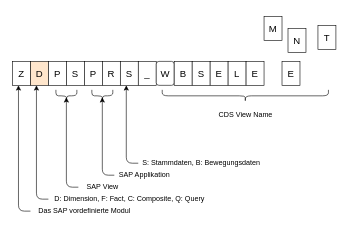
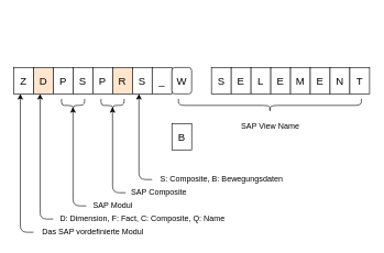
  <mxCell id="0" />
  <mxCell id="1" parent="0" />
  <mxCell id="2" value="&lt;font style=&quot;font-size: 16px&quot;&gt;Z&lt;/font&gt;" style="rounded=0;whiteSpace=wrap;html=1;" parent="1" vertex="1"><mxGeometry x="20" y="102" width="30" height="40" as="geometry" /></mxCell>
  <mxCell id="3" value="&lt;font style=&quot;font-size: 16px&quot;&gt;D&lt;/font&gt;" style="rounded=0;whiteSpace=wrap;html=1;fillColor=#ffe6cc;" parent="1" vertex="1"><mxGeometry x="50" y="102" width="30" height="40" as="geometry" /></mxCell>
  <mxCell id="4" value="&lt;font style=&quot;font-size: 16px&quot;&gt;P&lt;/font&gt;" style="rounded=0;whiteSpace=wrap;html=1;" parent="1" vertex="1"><mxGeometry x="80" y="102" width="30" height="40" as="geometry" /></mxCell>
  <mxCell id="5" value="&lt;font style=&quot;font-size: 16px&quot;&gt;S&lt;/font&gt;" style="rounded=0;whiteSpace=wrap;html=1;" parent="1" vertex="1"><mxGeometry x="110" y="102" width="30" height="40" as="geometry" /></mxCell>
  <mxCell id="6" value="&lt;font style=&quot;font-size: 16px&quot;&gt;P&lt;/font&gt;" style="rounded=0;whiteSpace=wrap;html=1;" parent="1" vertex="1"><mxGeometry x="140" y="102" width="30" height="40" as="geometry" /></mxCell>
- <mxCell id="7" value="&lt;font style=&quot;font-size: 16px&quot;&gt;R&lt;/font&gt;" style="rounded=0;whiteSpace=wrap;html=1;" parent="1" vertex="1"><mxGeometry x="170" y="102" width="30" height="40" as="geometry" /></mxCell>
+ <mxCell id="7" value="&lt;font style=&quot;font-size: 16px&quot;&gt;R&lt;/font&gt;" style="rounded=0;whiteSpace=wrap;html=1;fillColor=#ffe6cc;" parent="1" vertex="1"><mxGeometry x="170" y="102" width="30" height="40" as="geometry" /></mxCell>
  <mxCell id="8" value="&lt;font style=&quot;font-size: 16px&quot;&gt;S&lt;/font&gt;" style="rounded=0;whiteSpace=wrap;html=1;" parent="1" vertex="1"><mxGeometry x="200" y="102" width="30" height="40" as="geometry" /></mxCell>
  <mxCell id="9" value="&lt;font style=&quot;font-size: 16px&quot;&gt;_&lt;/font&gt;" style="rounded=0;whiteSpace=wrap;html=1;" parent="1" vertex="1"><mxGeometry x="230" y="102" width="30" height="40" as="geometry" /></mxCell>
  <mxCell id="10" value="&lt;font style=&quot;font-size: 16px&quot;&gt;W&lt;/font&gt;" style="whiteSpace=wrap;html=1;rounded=1;" parent="1" vertex="1"><mxGeometry x="260" y="102" width="30" height="40" as="geometry" /></mxCell>
- <mxCell id="11" value="&lt;font style=&quot;font-size: 16px&quot;&gt;B&lt;/font&gt;" style="rounded=0;whiteSpace=wrap;html=1;" parent="1" vertex="1"><mxGeometry x="290" y="102" width="30" height="40" as="geometry" /></mxCell>
+ <mxCell id="11" value="&lt;font style=&quot;font-size: 16px&quot;&gt;B&lt;/font&gt;" style="rounded=0;whiteSpace=wrap;html=1;" parent="1" vertex="1"><mxGeometry x="260" y="187" width="30" height="40" as="geometry" /></mxCell>
  <mxCell id="12" value="&lt;font style=&quot;font-size: 16px&quot;&gt;S&lt;/font&gt;" style="rounded=0;whiteSpace=wrap;html=1;" parent="1" vertex="1"><mxGeometry x="320" y="102" width="30" height="40" as="geometry" /></mxCell>
  <mxCell id="13" value="&lt;font style=&quot;font-size: 16px&quot;&gt;E&lt;/font&gt;" style="rounded=0;whiteSpace=wrap;html=1;" parent="1" vertex="1"><mxGeometry x="350" y="102" width="30" height="40" as="geometry" /></mxCell>
  <mxCell id="14" value="&lt;font style=&quot;font-size: 16px&quot;&gt;L&lt;/font&gt;" style="rounded=0;whiteSpace=wrap;html=1;" parent="1" vertex="1"><mxGeometry x="380" y="102" width="30" height="40" as="geometry" /></mxCell>
  <mxCell id="15" value="&lt;font style=&quot;font-size: 16px&quot;&gt;E&lt;/font&gt;" style="rounded=0;whiteSpace=wrap;html=1;" parent="1" vertex="1"><mxGeometry x="410" y="102" width="30" height="40" as="geometry" /></mxCell>
- <mxCell id="16" value="&lt;font style=&quot;font-size: 16px&quot;&gt;M&lt;/font&gt;" style="rounded=0;whiteSpace=wrap;html=1;" parent="1" vertex="1"><mxGeometry x="440" y="27" width="30" height="40" as="geometry" /></mxCell>
+ <mxCell id="16" value="&lt;font style=&quot;font-size: 16px&quot;&gt;M&lt;/font&gt;" style="rounded=0;whiteSpace=wrap;html=1;" parent="1" vertex="1"><mxGeometry x="440" y="102" width="30" height="40" as="geometry" /></mxCell>
  <mxCell id="17" value="&lt;font style=&quot;font-size: 16px&quot;&gt;E&lt;/font&gt;" style="rounded=0;whiteSpace=wrap;html=1;" parent="1" vertex="1"><mxGeometry x="470" y="102" width="30" height="40" as="geometry" /></mxCell>
- <mxCell id="18" value="&lt;font style=&quot;font-size: 16px&quot;&gt;N&lt;/font&gt;" style="rounded=0;whiteSpace=wrap;html=1;" parent="1" vertex="1"><mxGeometry x="480" y="47" width="30" height="40" as="geometry" /></mxCell>
- <mxCell id="19" value="&lt;font style=&quot;font-size: 16px&quot;&gt;T&lt;/font&gt;" style="rounded=0;whiteSpace=wrap;html=1;" parent="1" vertex="1"><mxGeometry x="530" y="42" width="30" height="40" as="geometry" /></mxCell>
+ <mxCell id="18" value="&lt;font style=&quot;font-size: 16px&quot;&gt;N&lt;/font&gt;" style="rounded=0;whiteSpace=wrap;html=1;" parent="1" vertex="1"><mxGeometry x="500" y="102" width="30" height="40" as="geometry" /></mxCell>
+ <mxCell id="19" value="&lt;font style=&quot;font-size: 16px&quot;&gt;T&lt;/font&gt;" style="rounded=0;whiteSpace=wrap;html=1;" parent="1" vertex="1"><mxGeometry x="530" y="102" width="30" height="40" as="geometry" /></mxCell>
  <mxCell id="20" value="" style="edgeStyle=segmentEdgeStyle;endArrow=classic;html=1;" parent="1" edge="1"><mxGeometry width="50" height="50" relative="1" as="geometry"><mxPoint x="50" y="352" as="sourcePoint" /><mxPoint x="30" y="142" as="targetPoint" /><Array as="points"><mxPoint x="30" y="352" /></Array></mxGeometry></mxCell>
  <mxCell id="21" value="" style="edgeStyle=segmentEdgeStyle;endArrow=classic;html=1;" parent="1" edge="1"><mxGeometry width="50" height="50" relative="1" as="geometry"><mxPoint x="80" y="332" as="sourcePoint" /><mxPoint x="60" y="142" as="targetPoint" /><Array as="points"><mxPoint x="80" y="332" /><mxPoint x="60" y="332" /></Array></mxGeometry></mxCell>
  <mxCell id="22" value="" style="shape=curlyBracket;whiteSpace=wrap;html=1;rounded=1;flipH=1;rotation=90;" parent="1" vertex="1"><mxGeometry x="100" y="142" width="20" height="35" as="geometry" /></mxCell>
  <mxCell id="23" value="" style="edgeStyle=segmentEdgeStyle;endArrow=classic;html=1;" parent="1" edge="1"><mxGeometry width="50" height="50" relative="1" as="geometry"><mxPoint x="130" y="312" as="sourcePoint" /><mxPoint x="110" y="162" as="targetPoint" /><Array as="points"><mxPoint x="130" y="312" /><mxPoint x="110" y="312" /></Array></mxGeometry></mxCell>
  <mxCell id="24" value="" style="shape=curlyBracket;whiteSpace=wrap;html=1;rounded=1;flipH=1;rotation=90;" parent="1" vertex="1"><mxGeometry x="160" y="142" width="20" height="35" as="geometry" /></mxCell>
  <mxCell id="25" value="" style="edgeStyle=segmentEdgeStyle;endArrow=classic;html=1;" parent="1" edge="1"><mxGeometry width="50" height="50" relative="1" as="geometry"><mxPoint x="190" y="292" as="sourcePoint" /><mxPoint x="170" y="162" as="targetPoint" /><Array as="points"><mxPoint x="190" y="292" /><mxPoint x="170" y="292" /></Array></mxGeometry></mxCell>
  <mxCell id="26" value="" style="edgeStyle=segmentEdgeStyle;endArrow=classic;html=1;" parent="1" edge="1"><mxGeometry width="50" height="50" relative="1" as="geometry"><mxPoint x="230" y="272" as="sourcePoint" /><mxPoint x="210" y="142" as="targetPoint" /><Array as="points"><mxPoint x="230" y="272" /><mxPoint x="210" y="272" /></Array></mxGeometry></mxCell>
  <mxCell id="27" value="" style="shape=curlyBracket;whiteSpace=wrap;html=1;rounded=1;flipH=1;rotation=90;" parent="1" vertex="1"><mxGeometry x="398.75" y="20.75" width="20" height="277.5" as="geometry" /></mxCell>
  <mxCell id="28" value="Das SAP vordefinierte Modul" style="text;html=1;align=center;verticalAlign=middle;resizable=0;points=[];autosize=1;strokeColor=none;" parent="1" vertex="1"><mxGeometry x="50" y="342" width="180" height="20" as="geometry" /></mxCell>
- <mxCell id="29" value="D: Dimension, F: Fact, C: Composite, Q: Query" style="text;html=1;align=center;verticalAlign=middle;resizable=0;points=[];autosize=1;strokeColor=none;" parent="1" vertex="1"><mxGeometry x="80" y="322" width="270" height="20" as="geometry" /></mxCell>
- <mxCell id="30" value="SAP View" style="text;html=1;align=center;verticalAlign=middle;resizable=0;points=[];autosize=1;strokeColor=none;" parent="1" vertex="1"><mxGeometry x="130" y="302" width="80" height="20" as="geometry" /></mxCell>
- <mxCell id="31" value="SAP Applikation" style="text;html=1;align=center;verticalAlign=middle;resizable=0;points=[];autosize=1;strokeColor=none;" parent="1" vertex="1"><mxGeometry x="190" y="282" width="100" height="20" as="geometry" /></mxCell>
- <mxCell id="32" value="S: Stammdaten, B: Bewegungsdaten" style="text;html=1;align=center;verticalAlign=middle;resizable=0;points=[];autosize=1;strokeColor=none;" parent="1" vertex="1"><mxGeometry x="230" y="262" width="210" height="20" as="geometry" /></mxCell>
- <mxCell id="33" value="CDS View Name" style="text;html=1;align=center;verticalAlign=middle;resizable=0;points=[];autosize=1;strokeColor=none;" parent="1" vertex="1"><mxGeometry x="354" y="182" width="110" height="20" as="geometry" /></mxCell>
+ <mxCell id="29" value="D: Dimension, F: Fact, C: Composite, Q: Name" style="text;html=1;align=center;verticalAlign=middle;resizable=0;points=[];autosize=1;strokeColor=none;" parent="1" vertex="1"><mxGeometry x="80" y="322" width="270" height="20" as="geometry" /></mxCell>
+ <mxCell id="30" value="SAP Modul" style="text;html=1;align=center;verticalAlign=middle;resizable=0;points=[];autosize=1;strokeColor=none;" parent="1" vertex="1"><mxGeometry x="130" y="302" width="80" height="20" as="geometry" /></mxCell>
+ <mxCell id="31" value="SAP Composite" style="text;html=1;align=center;verticalAlign=middle;resizable=0;points=[];autosize=1;strokeColor=none;" parent="1" vertex="1"><mxGeometry x="190" y="282" width="100" height="20" as="geometry" /></mxCell>
+ <mxCell id="32" value="S: Composite, B: Bewegungsdaten" style="text;html=1;align=center;verticalAlign=middle;resizable=0;points=[];autosize=1;strokeColor=none;" parent="1" vertex="1"><mxGeometry x="230" y="262" width="210" height="20" as="geometry" /></mxCell>
+ <mxCell id="33" value="SAP View Name" style="text;html=1;align=center;verticalAlign=middle;resizable=0;points=[];autosize=1;strokeColor=none;" parent="1" vertex="1"><mxGeometry x="354" y="182" width="110" height="20" as="geometry" /></mxCell>
